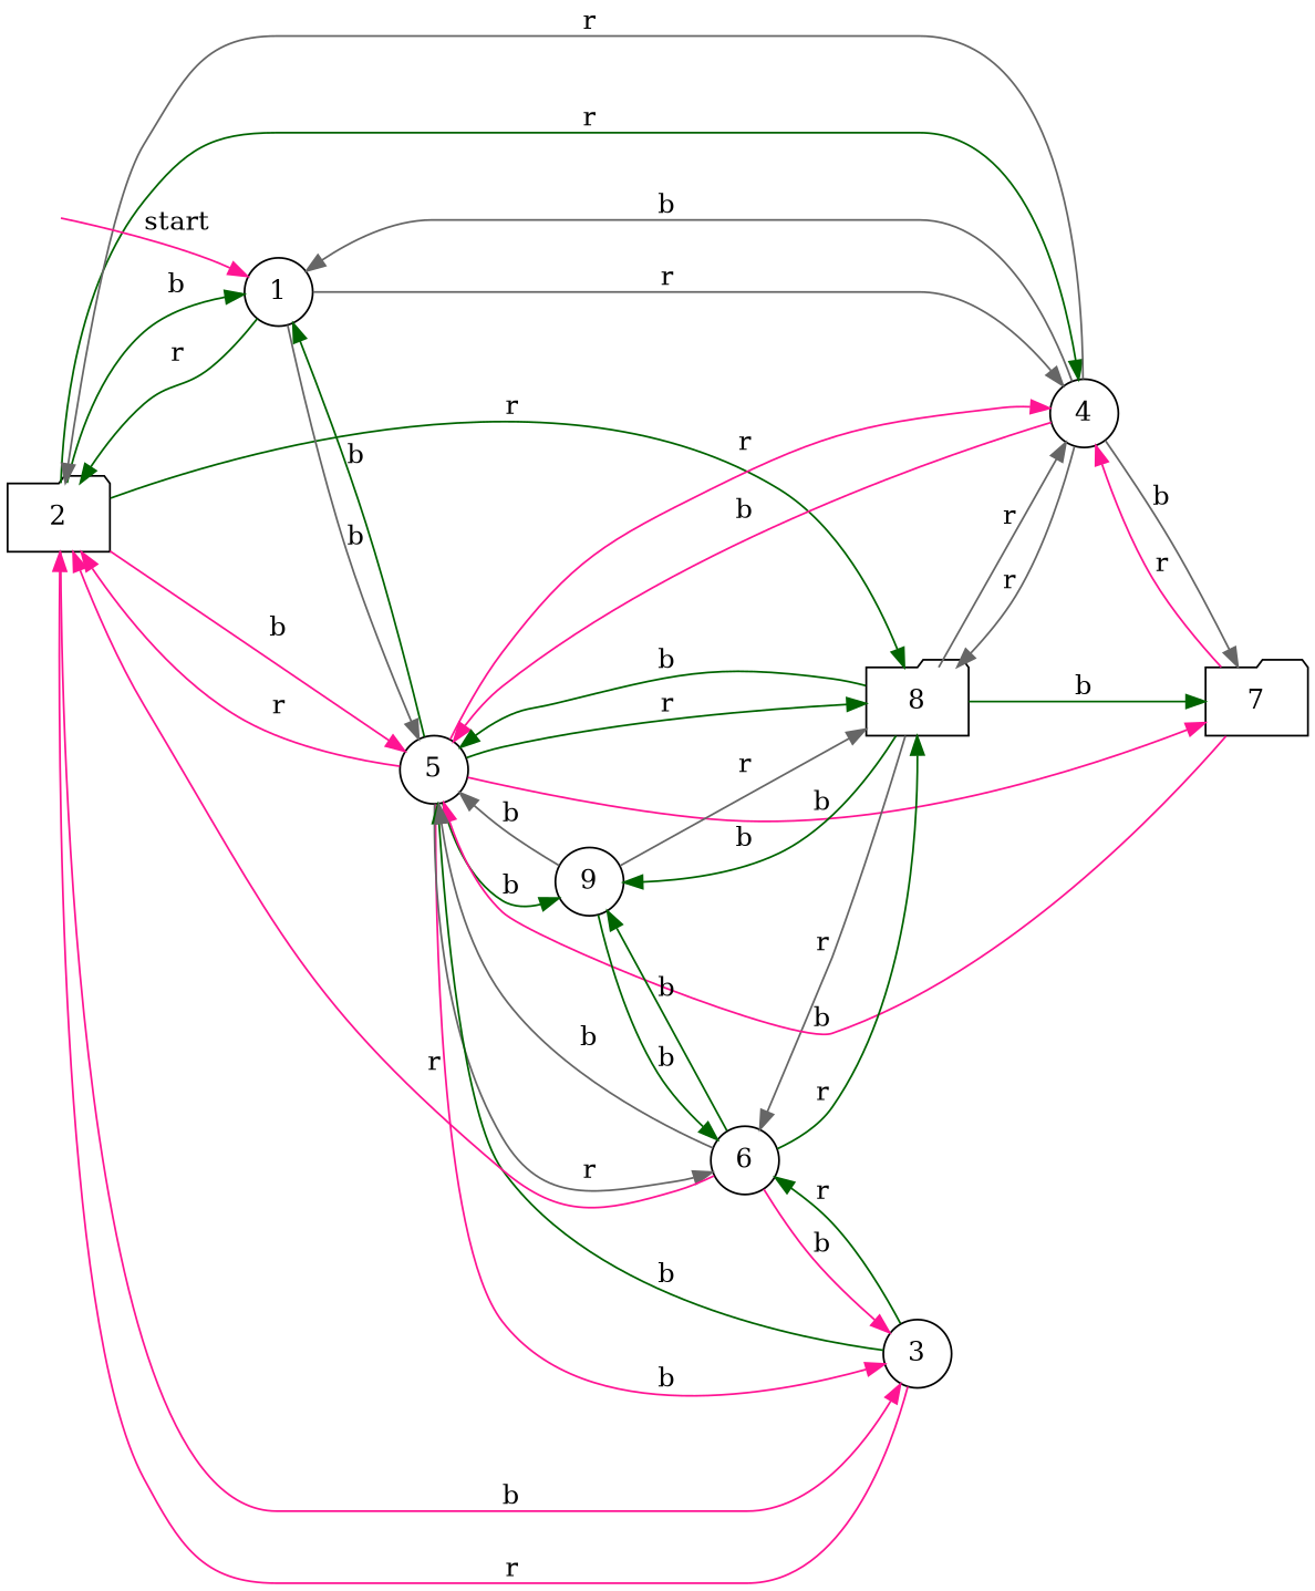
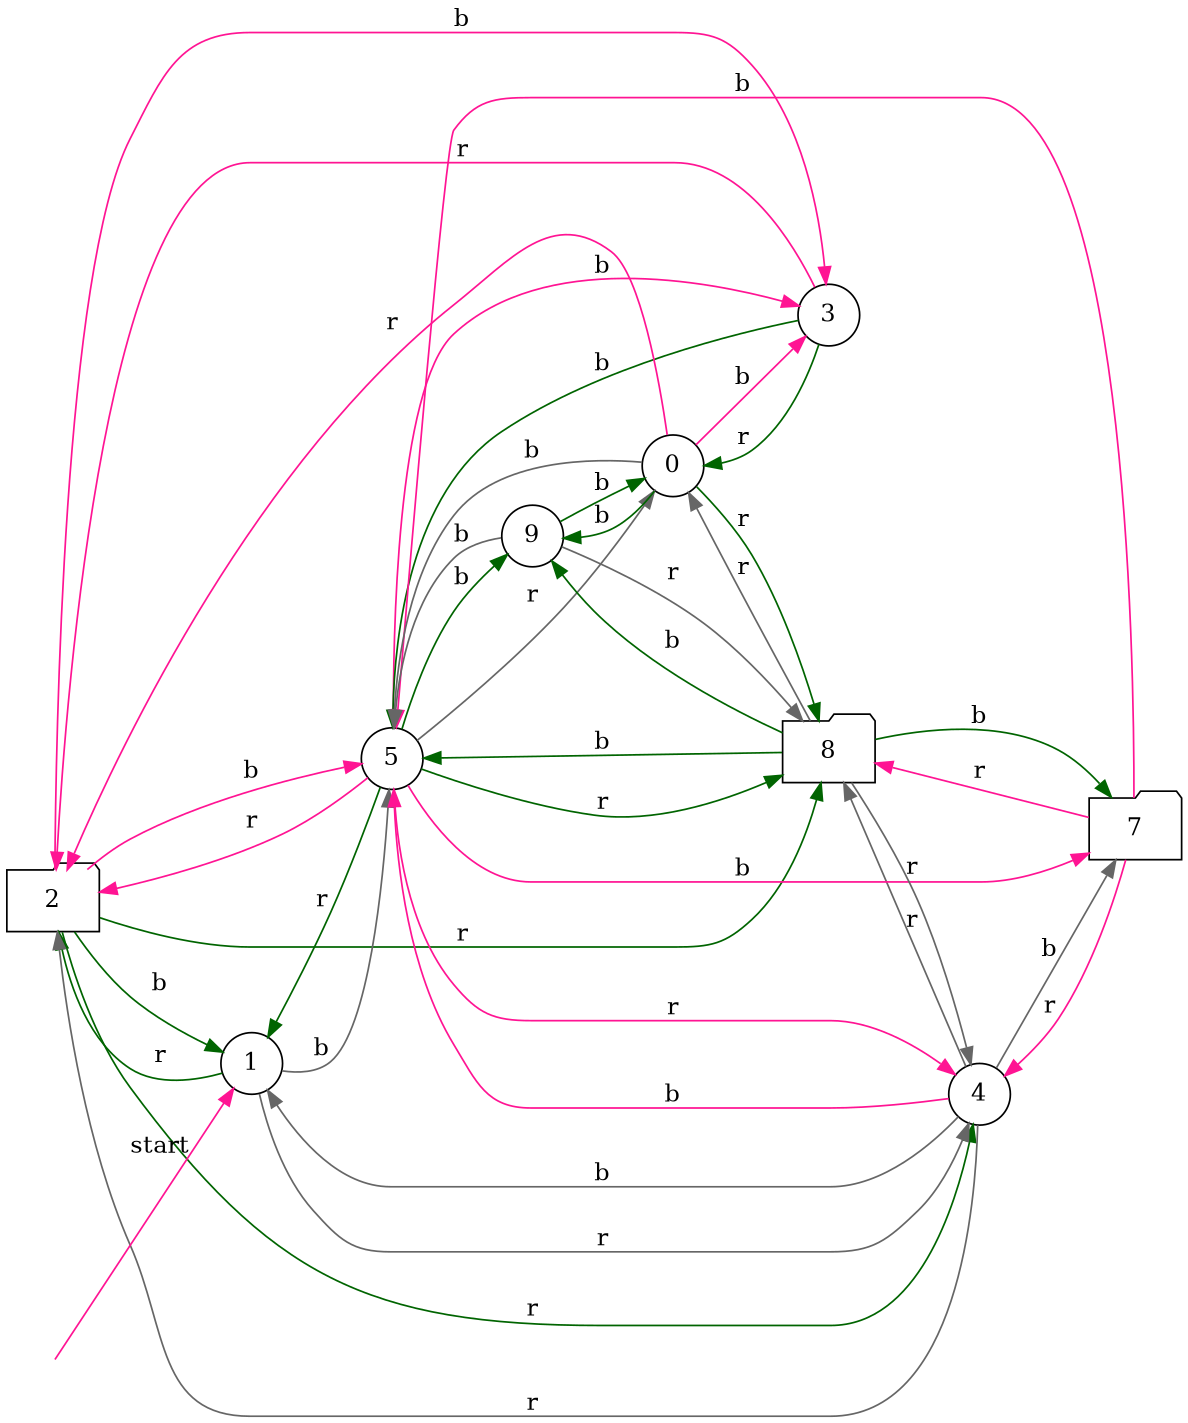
  digraph {
    rankdir=LR
    node [shape=circle]
    edge [color=darkgreen]
    2 [shape=folder]
    1
    4
    5
    3
    8 [shape=folder]
    7 [shape=folder]
-   6
+   6 [label=0]
    9
    "" [height=0 shape=none width=0]
    2 -> 1 [label=b]
    2 -> 4 [label=r]
    2 -> 5 [color=deeppink label=b]
    2 -> 3 [color=deeppink label=b]
    2 -> 8 [label=r]
    1 -> 2 [label=r]
    1 -> 4 [color=gray40 label=r]
    1 -> 5 [color=gray40 label=b]
    4 -> 2 [color=gray40 label=r]
    4 -> 1 [color=gray40 label=b]
    4 -> 5 [color=deeppink label=b]
    4 -> 8 [color=gray40 label=r]
    4 -> 7 [color=gray40 label=b]
    5 -> 2 [color=deeppink label=r]
-   5 -> 1 [label=b]
+   5 -> 1 [label=r]
    5 -> 4 [color=deeppink label=r]
    5 -> 3 [color=deeppink label=b]
    5 -> 8 [label=r]
    5 -> 7 [color=deeppink label=b]
    5 -> 6 [color=gray40 label=r]
    5 -> 9 [label=b]
    3 -> 2 [color=deeppink label=r]
    3 -> 5 [label=b]
    3 -> 6 [label=r]
    8 -> 4 [color=gray40 label=r]
    8 -> 5 [label=b]
    8 -> 7 [label=b]
    8 -> 6 [color=gray40 label=r]
    8 -> 9 [label=b]
    7 -> 4 [color=deeppink label=r]
    7 -> 5 [color=deeppink label=b]
+   7 -> 8 [color=deeppink label=r]
    6 -> 2 [color=deeppink label=r]
    6 -> 5 [color=gray40 label=b]
    6 -> 3 [color=deeppink label=b]
    6 -> 8 [label=r]
    6 -> 9 [label=b]
    9 -> 5 [color=gray40 label=b]
    9 -> 8 [color=gray40 label=r]
    9 -> 6 [label=b]
    "" -> 1 [color=deeppink label=start]
  }
